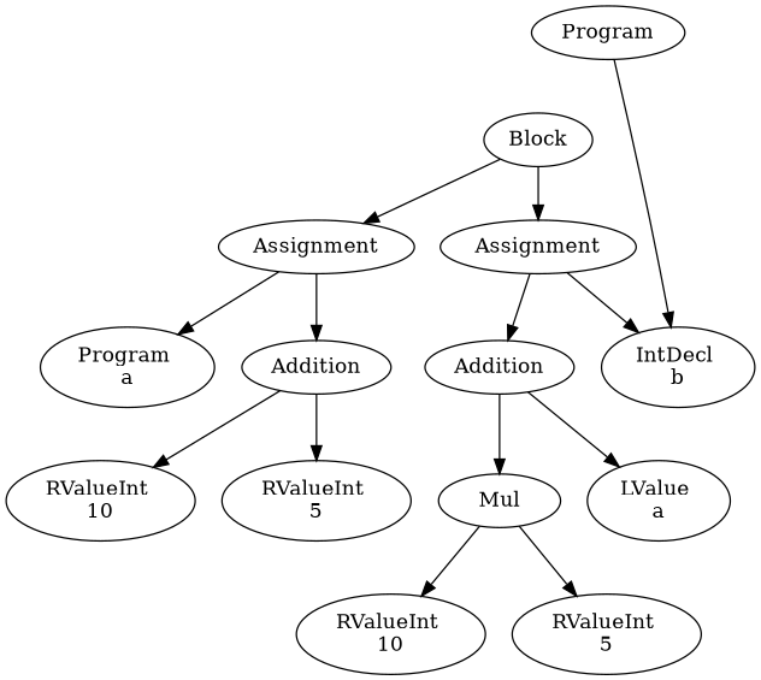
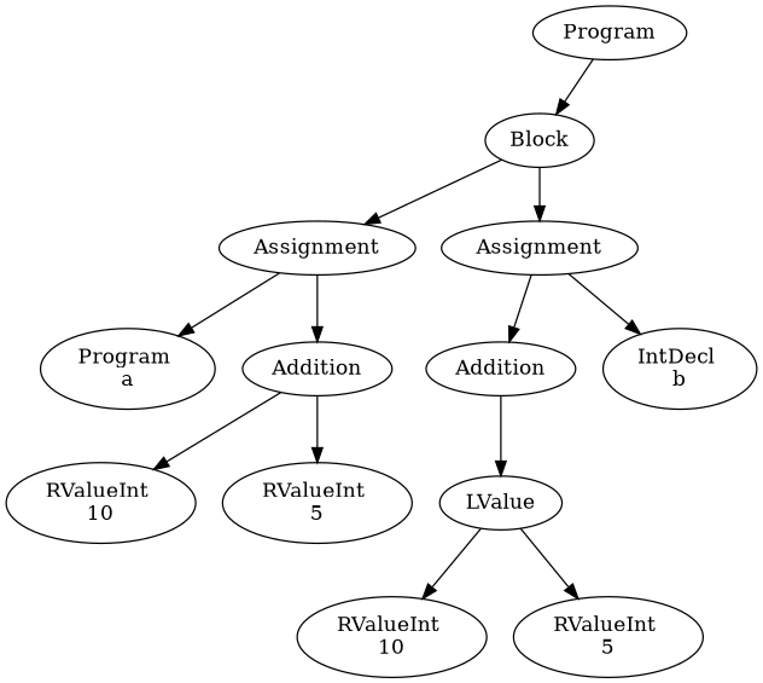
  digraph {
    n1 [label=Program]
    n2 [label=Block]
    n3 [label=Assignment]
    n4 [label=Assignment]
    n5 [label="Program \na"]
    n6 [label=Addition]
    n7 [label="IntDecl \nb"]
    n8 [label=Addition]
    n9 [label="RValueInt \n10"]
    n10 [label="RValueInt \n5"]
-   n11 [label=Mul]
-   n12 [label="LValue \na"]
+   n11 [label=LValue]
    n13 [label="RValueInt \n10"]
    n14 [label="RValueInt \n5"]
-   n1 -> n7
+   n1 -> n2
    n2 -> n3
    n2 -> n4
    n3 -> n5
    n3 -> n6
    n4 -> n7
    n4 -> n8
    n6 -> n9
    n6 -> n10
    n8 -> n11
-   n8 -> n12
    n11 -> n13
    n11 -> n14
  }
